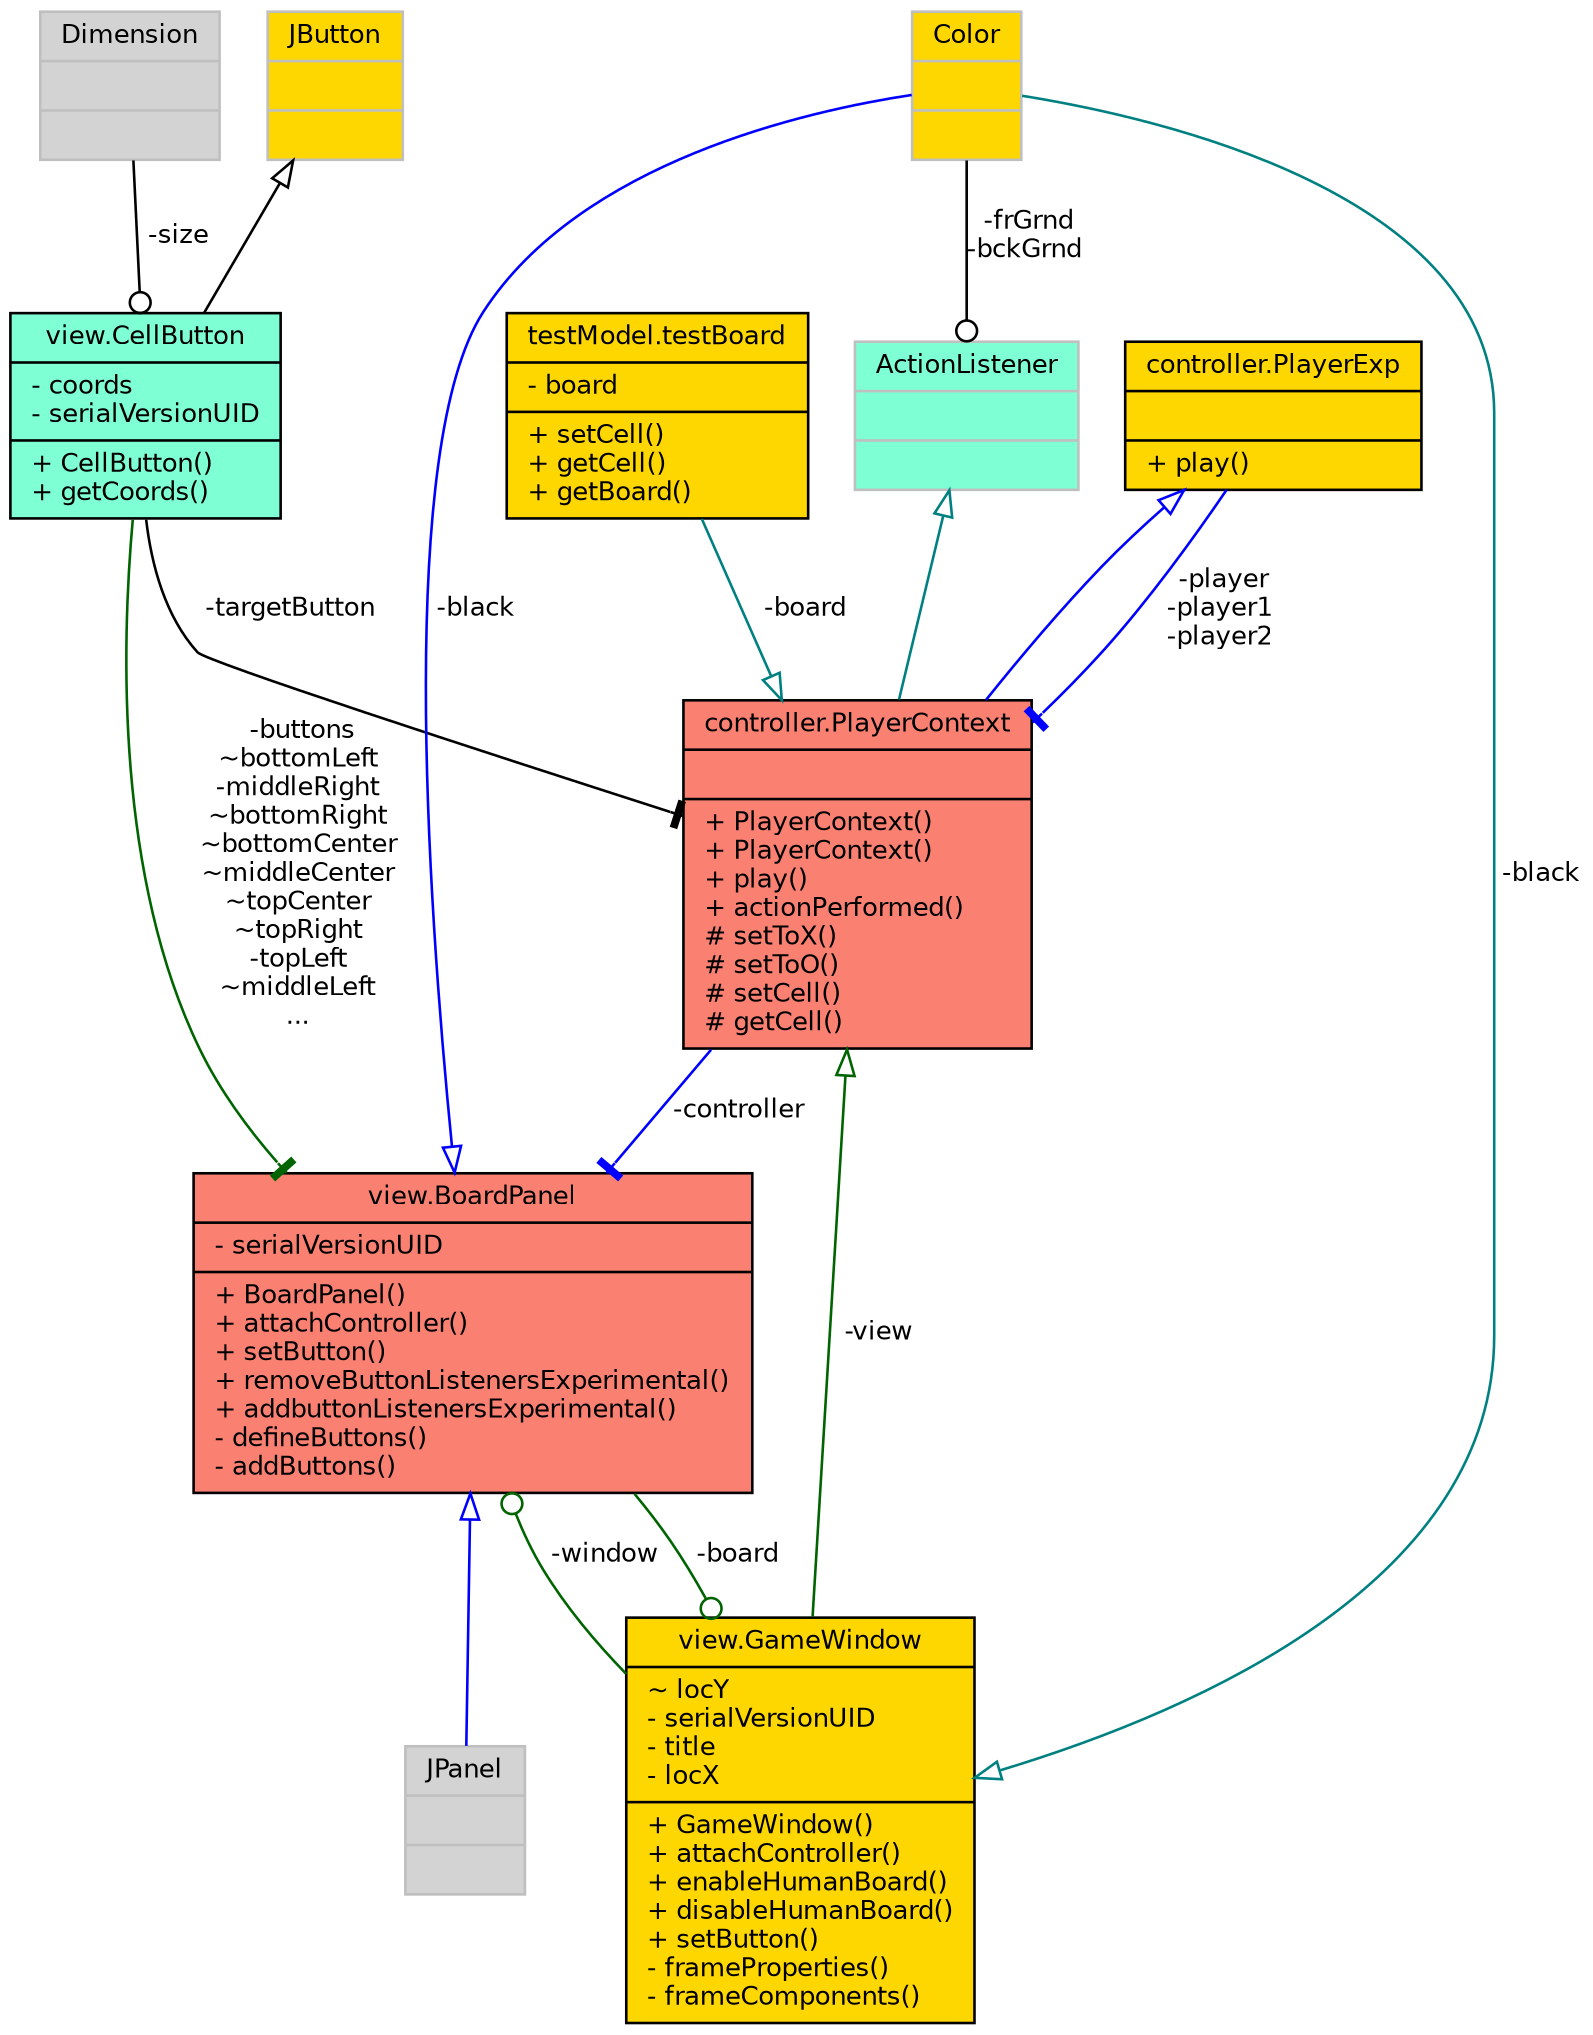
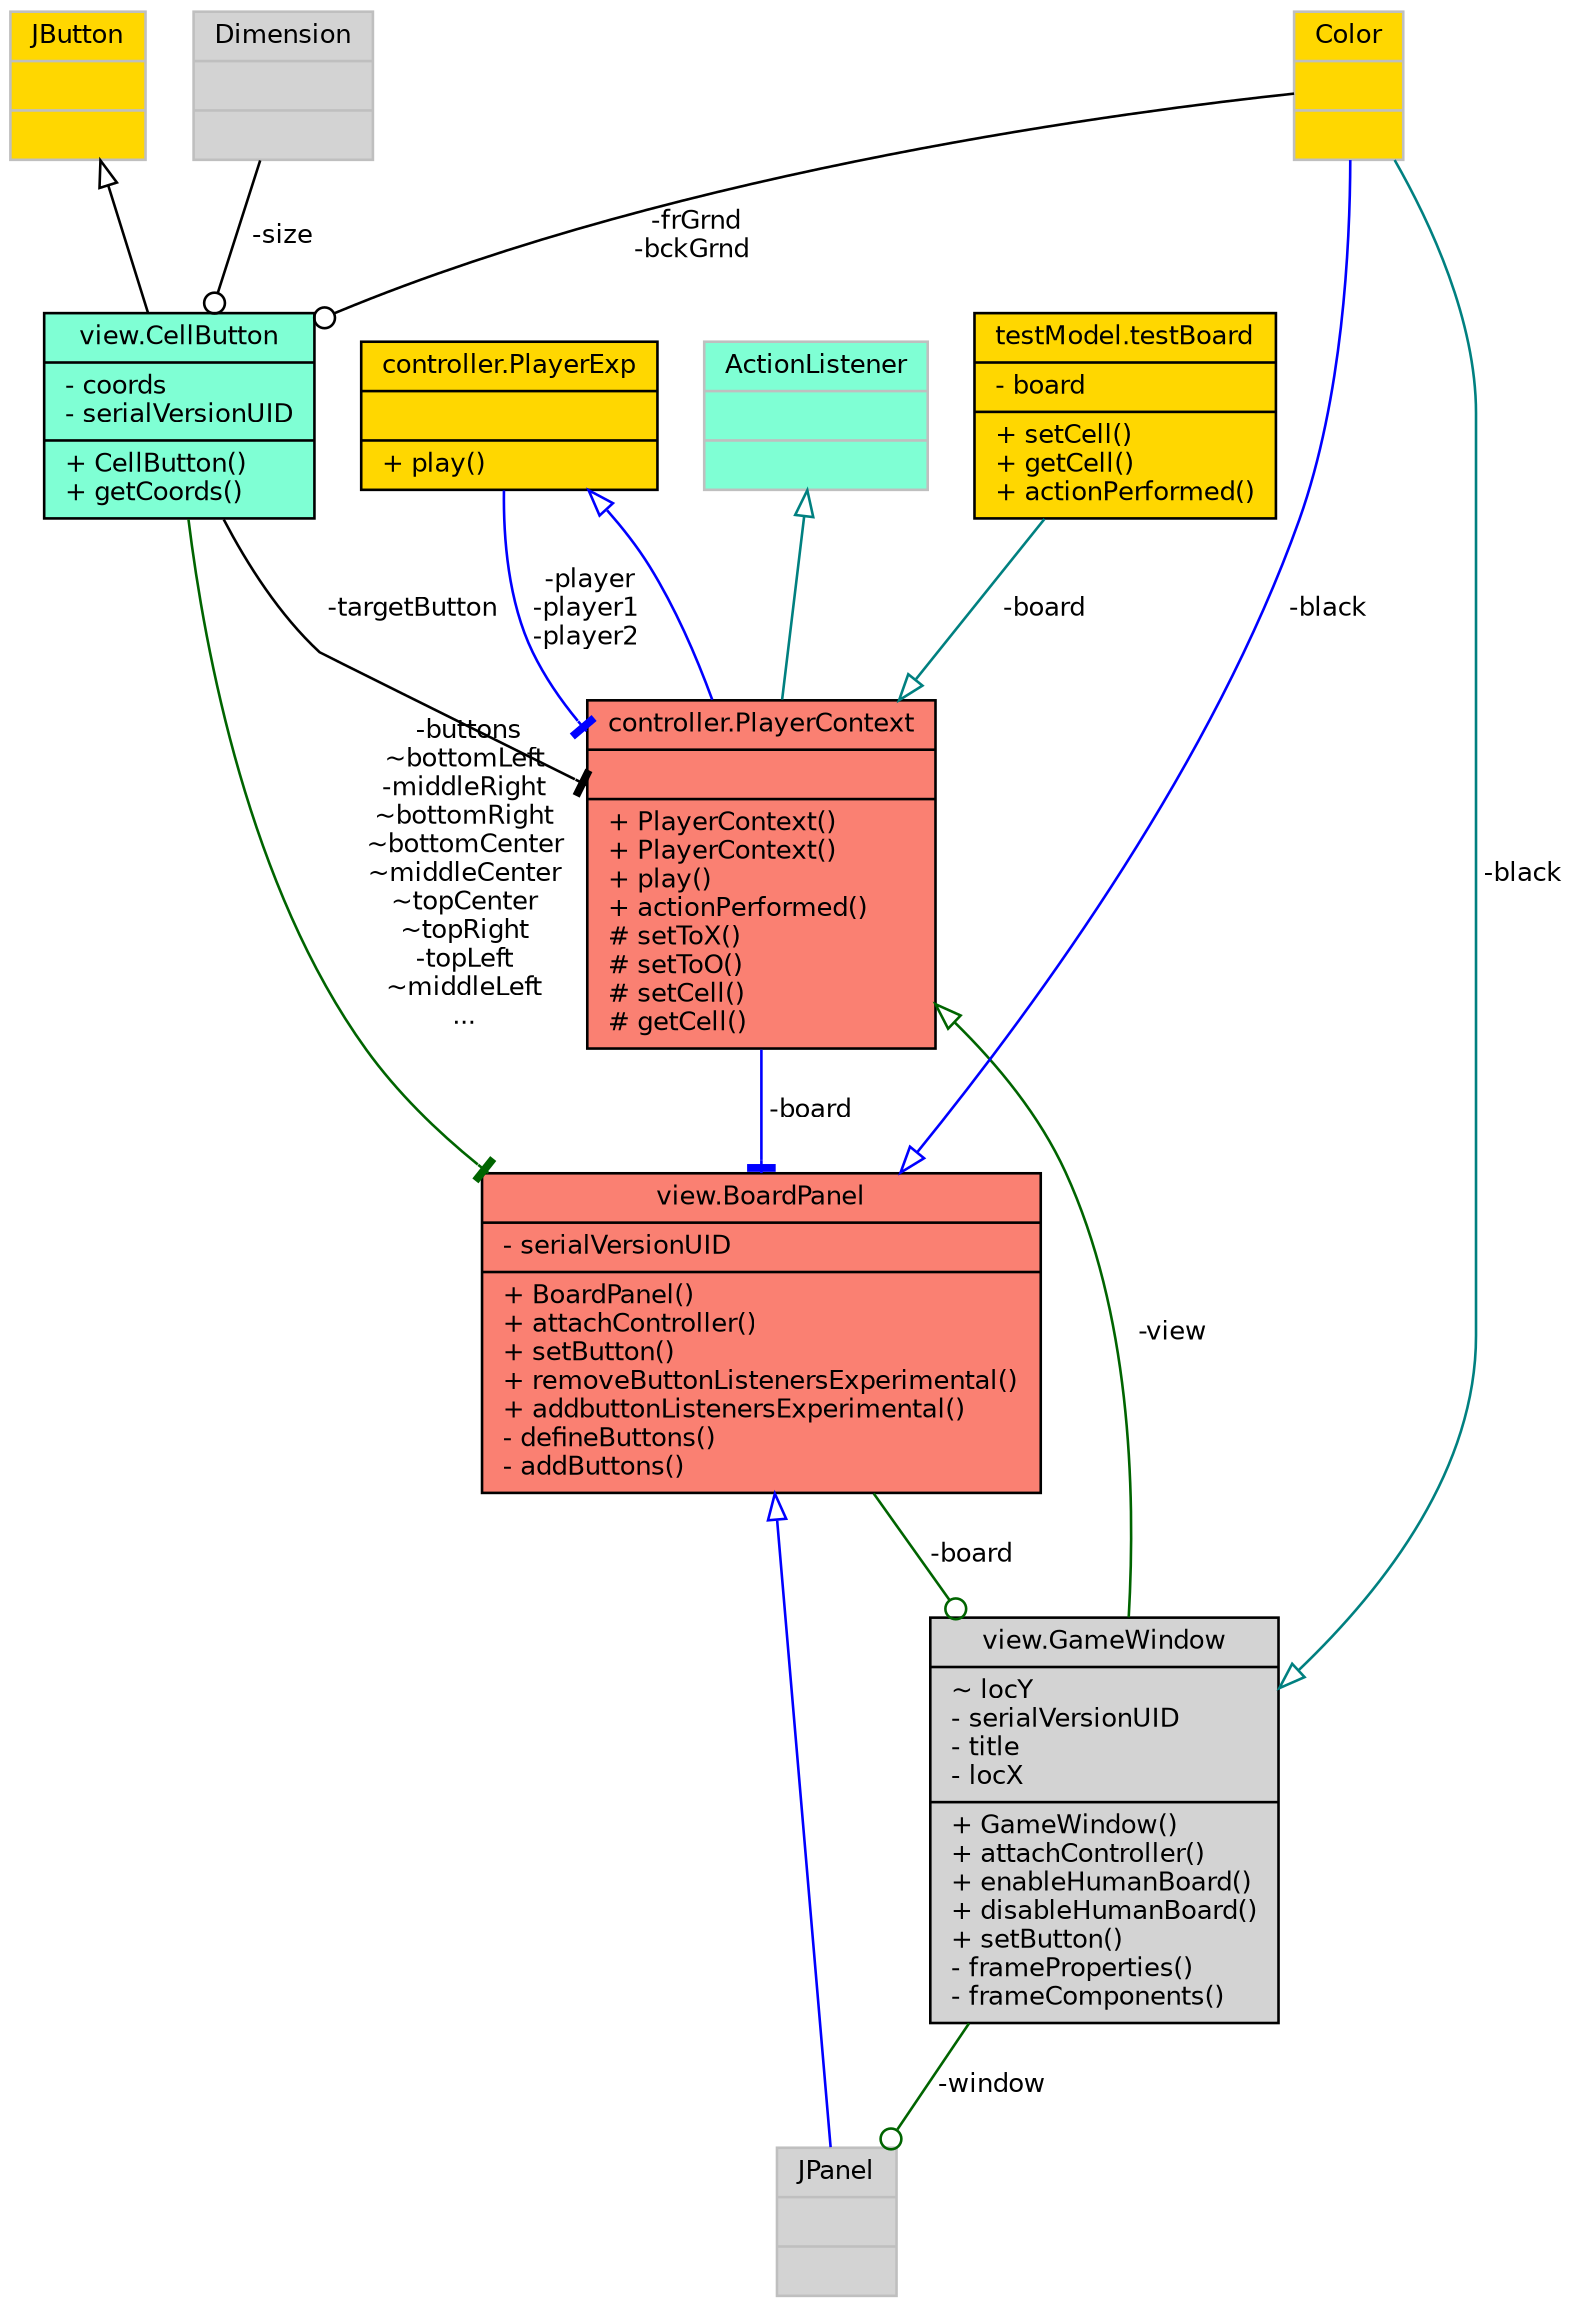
  digraph {
    node [color=black fillcolor=gold fontname=Helvetica fontsize=10 shape=record style=filled]
    edge [color=blue fontname=Helvetica fontsize=10 labelfontname=Helvetica labelfontsize=10 style=solid]
    n1 [fillcolor=salmon fontcolor=black height=0.2 label="{controller.PlayerContext\n||+ PlayerContext()\l+ PlayerContext()\l+ play()\l+ actionPerformed()\l# setToX()\l# setToO()\l# setCell()\l# getCell()\l}" width=0.4]
    n2 [fillcolor=salmon height=0.2 label="{view.BoardPanel\n|- serialVersionUID\l|+ BoardPanel()\l+ attachController()\l+ setButton()\l+ removeButtonListenersExperimental()\l+ addbuttonListenersExperimental()\l- defineButtons()\l- addButtons()\l}" width=0.4]
-   n3 [height=0.2 label="{view.GameWindow\n|~ locY\l- serialVersionUID\l- title\l- locX\l|+ GameWindow()\l+ attachController()\l+ enableHumanBoard()\l+ disableHumanBoard()\l+ setButton()\l- frameProperties()\l- frameComponents()\l}" width=0.4]
+   n3 [fillcolor=lightgrey height=0.2 label="{view.GameWindow\n|~ locY\l- serialVersionUID\l- title\l- locX\l|+ GameWindow()\l+ attachController()\l+ enableHumanBoard()\l+ disableHumanBoard()\l+ setButton()\l- frameProperties()\l- frameComponents()\l}" width=0.4]
    n4 [color=grey75 fillcolor=lightgrey height=0.2 label="{JPanel\n||}" width=0.4]
    n5 [height=0.2 label="{controller.PlayerExp\n||+ play()\l}" width=0.4]
    n6 [color=grey75 fillcolor=aquamarine height=0.2 label="{ActionListener\n||}" width=0.4]
    n7 [fillcolor=aquamarine height=0.2 label="{view.CellButton\n|- coords\l- serialVersionUID\l|+ CellButton()\l+ getCoords()\l}" width=0.4]
    n8 [color=grey75 height=0.2 label="{JButton\n||}" width=0.4]
    n9 [color=grey75 height=0.2 label="{Color\n||}" width=0.4]
    n10 [color=grey75 fillcolor=lightgrey height=0.2 label="{Dimension\n||}" width=0.4]
-   n11 [height=0.2 label="{testModel.testBoard\n|- board\l|+ setCell()\l+ getCell()\l+ getBoard()\l}" width=0.4]
-   n1 -> n2 [arrowhead=tee label=" -controller"]
+   n11 [height=0.2 label="{testModel.testBoard\n|- board\l|+ setCell()\l+ getCell()\l+ actionPerformed()\l}" width=0.4]
+   n1 -> n2 [arrowhead=tee label=" -board"]
    n2 -> n3 [arrowhead=odot color=darkgreen label=" -board"]
    n2 -> n4 [arrowtail=onormal dir=back]
    n3 -> n1 [arrowhead=onormal color=darkgreen label=" -view"]
-   n3 -> n2 [arrowhead=odot color=darkgreen label=" -window"]
+   n3 -> n4 [arrowhead=odot color=darkgreen label=" -window"]
    n5 -> n1 [arrowtail=onormal dir=back]
    n5 -> n1 [arrowhead=tee label=" -player\n-player1\n-player2"]
    n6 -> n1 [arrowtail=onormal color=teal dir=back]
    n7 -> n1 [arrowhead=tee color=black label=" -targetButton"]
    n7 -> n2 [arrowhead=tee color=darkgreen label=" -buttons\n~bottomLeft\n-middleRight\n~bottomRight\n~bottomCenter\n~middleCenter\n~topCenter\n~topRight\n-topLeft\n~middleLeft\n..."]
    n8 -> n7 [arrowtail=onormal color=black dir=back]
    n9 -> n2 [arrowhead=onormal label=" -black"]
    n9 -> n3 [arrowhead=onormal color=teal label=" -black"]
-   n9 -> n6 [arrowhead=odot color=black label=" -frGrnd\n-bckGrnd"]
+   n9 -> n7 [arrowhead=odot color=black label=" -frGrnd\n-bckGrnd"]
    n10 -> n7 [arrowhead=odot color=black label=" -size"]
    n11 -> n1 [arrowhead=onormal color=teal label=" -board"]
  }
